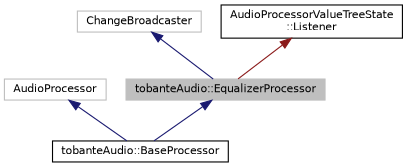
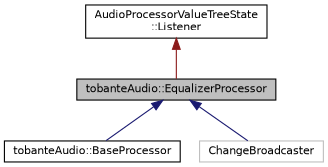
  digraph {
    rankdir=TB
    node [color=black fillcolor=white fontname=Helvetica fontsize=10 shape=record style=filled]
    edge [color=midnightblue dir=back fontname=Helvetica fontsize=10 labelfontname=Helvetica labelfontsize=10 style=solid]
-   n1 [color=grey75 fillcolor=grey75 fontcolor=black height=0.2 label="tobanteAudio::EqualizerProcessor" width=0.4]
+   n1 [fillcolor=grey75 fontcolor=black height=0.2 label="tobanteAudio::EqualizerProcessor" width=0.4]
    n2 [height=0.2 label="tobanteAudio::BaseProcessor" width=0.4]
-   n3 [color=grey75 height=0.2 label=AudioProcessor width=0.4]
    n4 [color=grey75 height=0.2 label=ChangeBroadcaster width=0.4]
    n5 [height=0.2 label="AudioProcessorValueTreeState\l::Listener" width=0.4]
    n1 -> n2
-   n3 -> n2
-   n4 -> n1
+   n1 -> n4
    n5 -> n1 [color=firebrick4]
  }
